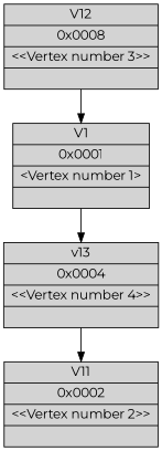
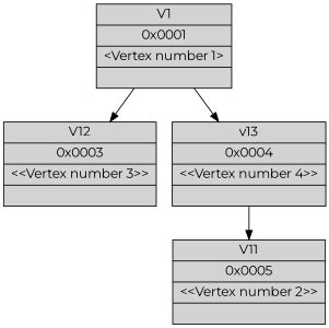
  digraph {
    fontname=Montserrat
    node [fillcolor=lightgrey fontname=Montserrat shape=record style=filled]
    edge [color=black constraint=true fontname=Montserrat style=solid weight=100]
    n1 [label="{ V1| 0x0001| &lt;Vertex&nbsp;number&nbsp;1&gt;| }"]
-   n2 [label="{ V12| 0x0008| &lt;&lt;Vertex&nbsp;number&nbsp;3&gt;&gt;| }"]
+   n2 [label="{ V12| 0x0003| &lt;&lt;Vertex&nbsp;number&nbsp;3&gt;&gt;| }"]
    n3 [label="{ v13| 0x0004| &lt;&lt;Vertex&nbsp;number&nbsp;4&gt;&gt;| }"]
-   n4 [label="{ V11| 0x0002| &lt;&lt;Vertex&nbsp;number&nbsp;2&gt;&gt;| }"]
-   n2 -> n1
+   n4 [label="{ V11| 0x0005| &lt;&lt;Vertex&nbsp;number&nbsp;2&gt;&gt;| }"]
+   n1 -> n2
    n1 -> n3
    n3 -> n4
  }
